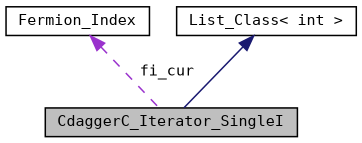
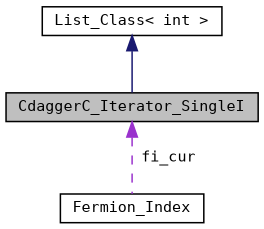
  digraph {
    fontname="DejaVu Sans Mono"
    node [color=black fillcolor=white fontname="DejaVu Sans Mono" fontsize=10 shape=record style=filled]
    edge [dir=back fontname="DejaVu Sans Mono" fontsize=10 labelfontname=Helvetica labelfontsize=10]
    n1 [fillcolor=grey75 fontcolor=black height=0.2 label=CdaggerC_Iterator_SingleI width=0.4]
    n2 [height=0.2 label=Fermion_Index width=0.4]
    n3 [height=0.2 label="List_Class\< int \>" width=0.4]
-   n2 -> n1 [color=darkorchid3 label=" fi_cur" style=dashed]
+   n1 -> n2 [color=darkorchid3 label=" fi_cur" style=dashed]
    n3 -> n1 [color=midnightblue style=solid]
  }
